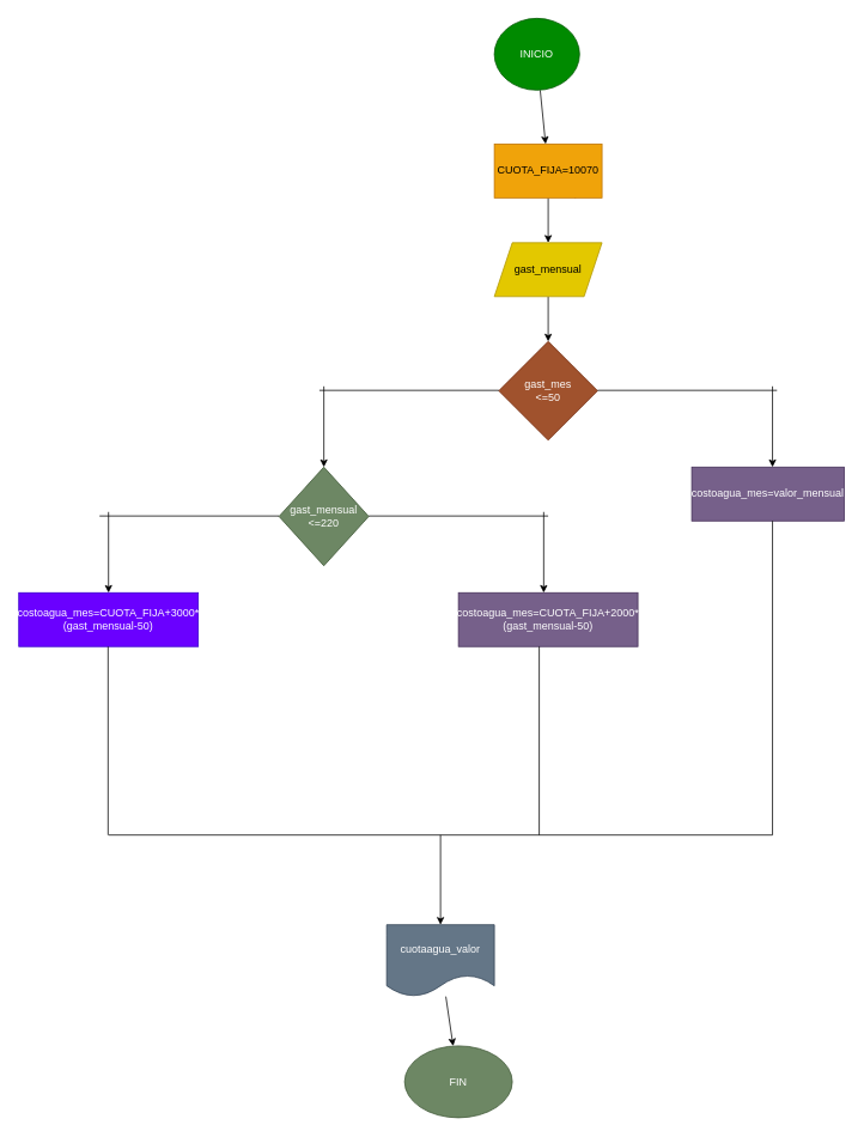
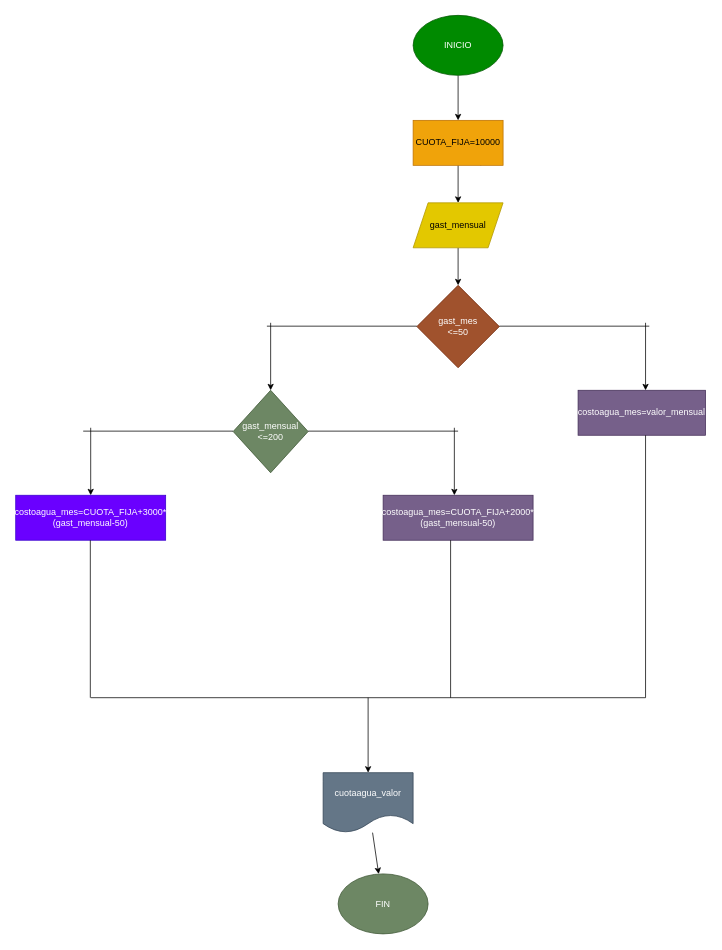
  <mxCell id="0" />
  <mxCell id="1" parent="0" />
  <mxCell id="2" value="" style="edgeStyle=none;html=1;" edge="1" parent="1" source="3" target="6"><mxGeometry relative="1" as="geometry" /></mxCell>
- <mxCell id="3" value="INICIO" style="ellipse;whiteSpace=wrap;html=1;fillColor=#008a00;fontColor=#ffffff;strokeColor=#005700;" vertex="1" parent="1"><mxGeometry x="550" y="20" width="95" height="80" as="geometry" /></mxCell>
+ <mxCell id="3" value="INICIO" style="ellipse;whiteSpace=wrap;html=1;fillColor=#008a00;fontColor=#ffffff;strokeColor=#005700;" vertex="1" parent="1"><mxGeometry x="550" y="20" width="120" height="80" as="geometry" /></mxCell>
  <mxCell id="4" style="edgeStyle=none;html=1;" edge="1" parent="1" source="6"><mxGeometry relative="1" as="geometry"><mxPoint x="620" y="200" as="targetPoint" /></mxGeometry></mxCell>
  <mxCell id="5" value="" style="edgeStyle=none;html=1;" edge="1" parent="1" source="6" target="8"><mxGeometry relative="1" as="geometry" /></mxCell>
- <mxCell id="6" value="CUOTA_FIJA=10070" style="rounded=0;whiteSpace=wrap;html=1;fillColor=#f0a30a;fontColor=#000000;strokeColor=#BD7000;" vertex="1" parent="1"><mxGeometry x="550" y="160" width="120" height="60" as="geometry" /></mxCell>
+ <mxCell id="6" value="CUOTA_FIJA=10000" style="rounded=0;whiteSpace=wrap;html=1;fillColor=#f0a30a;fontColor=#000000;strokeColor=#BD7000;" vertex="1" parent="1"><mxGeometry x="550" y="160" width="120" height="60" as="geometry" /></mxCell>
  <mxCell id="7" value="" style="edgeStyle=none;html=1;" edge="1" parent="1" source="8" target="9"><mxGeometry relative="1" as="geometry" /></mxCell>
  <mxCell id="8" value="gast_mensual" style="shape=parallelogram;perimeter=parallelogramPerimeter;whiteSpace=wrap;html=1;fixedSize=1;fillColor=#e3c800;fontColor=#000000;strokeColor=#B09500;" vertex="1" parent="1"><mxGeometry x="550" y="270" width="120" height="60" as="geometry" /></mxCell>
  <mxCell id="9" value="gast_mes&lt;br&gt;&amp;lt;=50" style="rhombus;whiteSpace=wrap;html=1;fillColor=#a0522d;fontColor=#ffffff;strokeColor=#6D1F00;" vertex="1" parent="1"><mxGeometry x="555" y="380" width="110" height="110" as="geometry" /></mxCell>
  <mxCell id="10" value="costoagua_mes=valor_mensual" style="rounded=0;whiteSpace=wrap;html=1;fillColor=#76608a;fontColor=#ffffff;strokeColor=#432D57;" vertex="1" parent="1"><mxGeometry x="770" y="520" width="170" height="60" as="geometry" /></mxCell>
  <mxCell id="11" value="" style="endArrow=none;html=1;" edge="1" parent="1"><mxGeometry width="50" height="50" relative="1" as="geometry"><mxPoint x="665" y="434.5" as="sourcePoint" /><mxPoint x="865" y="434.5" as="targetPoint" /></mxGeometry></mxCell>
  <mxCell id="12" value="" style="endArrow=classic;html=1;" edge="1" parent="1"><mxGeometry width="50" height="50" relative="1" as="geometry"><mxPoint x="860" y="430" as="sourcePoint" /><mxPoint x="860" y="520" as="targetPoint" /></mxGeometry></mxCell>
  <mxCell id="13" value="" style="endArrow=none;html=1;" edge="1" parent="1"><mxGeometry width="50" height="50" relative="1" as="geometry"><mxPoint x="355" y="434.5" as="sourcePoint" /><mxPoint x="555" y="434.5" as="targetPoint" /></mxGeometry></mxCell>
  <mxCell id="14" value="" style="endArrow=classic;html=1;" edge="1" parent="1"><mxGeometry width="50" height="50" relative="1" as="geometry"><mxPoint x="360" y="430" as="sourcePoint" /><mxPoint x="360" y="520" as="targetPoint" /></mxGeometry></mxCell>
- <mxCell id="15" value="gast_mensual&lt;br&gt;&amp;lt;=220" style="rhombus;whiteSpace=wrap;html=1;fillColor=#6d8764;fontColor=#ffffff;strokeColor=#3A5431;" vertex="1" parent="1"><mxGeometry x="310" y="520" width="100" height="110" as="geometry" /></mxCell>
+ <mxCell id="15" value="gast_mensual&lt;br&gt;&amp;lt;=200" style="rhombus;whiteSpace=wrap;html=1;fillColor=#6d8764;fontColor=#ffffff;strokeColor=#3A5431;" vertex="1" parent="1"><mxGeometry x="310" y="520" width="100" height="110" as="geometry" /></mxCell>
  <mxCell id="16" value="" style="endArrow=none;html=1;" edge="1" parent="1"><mxGeometry width="50" height="50" relative="1" as="geometry"><mxPoint x="410" y="574.5" as="sourcePoint" /><mxPoint x="610" y="574.5" as="targetPoint" /></mxGeometry></mxCell>
  <mxCell id="17" value="" style="endArrow=classic;html=1;" edge="1" parent="1"><mxGeometry width="50" height="50" relative="1" as="geometry"><mxPoint x="605" y="570" as="sourcePoint" /><mxPoint x="605" y="660" as="targetPoint" /></mxGeometry></mxCell>
  <mxCell id="18" value="costoagua_mes=CUOTA_FIJA+2000*(gast_mensual-50)" style="rounded=0;whiteSpace=wrap;html=1;fillColor=#76608a;fontColor=#ffffff;strokeColor=#432D57;" vertex="1" parent="1"><mxGeometry x="510" y="660" width="200" height="60" as="geometry" /></mxCell>
  <mxCell id="19" value="" style="endArrow=none;html=1;" edge="1" parent="1"><mxGeometry width="50" height="50" relative="1" as="geometry"><mxPoint x="110" y="574.5" as="sourcePoint" /><mxPoint x="310" y="574.5" as="targetPoint" /></mxGeometry></mxCell>
  <mxCell id="20" value="" style="endArrow=classic;html=1;" edge="1" parent="1"><mxGeometry width="50" height="50" relative="1" as="geometry"><mxPoint x="120" y="570" as="sourcePoint" /><mxPoint x="120" y="660" as="targetPoint" /></mxGeometry></mxCell>
  <mxCell id="21" value="costoagua_mes=CUOTA_FIJA+3000*(gast_mensual-50)" style="rounded=0;whiteSpace=wrap;html=1;fillColor=#6a00ff;fontColor=#ffffff;strokeColor=#3700CC;" vertex="1" parent="1"><mxGeometry x="20" y="660" width="200" height="60" as="geometry" /></mxCell>
  <mxCell id="22" value="" style="endArrow=none;html=1;" edge="1" parent="1"><mxGeometry width="50" height="50" relative="1" as="geometry"><mxPoint x="119.5" y="930" as="sourcePoint" /><mxPoint x="119.5" y="720" as="targetPoint" /></mxGeometry></mxCell>
  <mxCell id="23" value="" style="endArrow=none;html=1;" edge="1" parent="1"><mxGeometry width="50" height="50" relative="1" as="geometry"><mxPoint x="600" y="930" as="sourcePoint" /><mxPoint x="600" y="720" as="targetPoint" /></mxGeometry></mxCell>
  <mxCell id="24" value="" style="endArrow=none;html=1;" edge="1" parent="1"><mxGeometry width="50" height="50" relative="1" as="geometry"><mxPoint x="860" y="930" as="sourcePoint" /><mxPoint x="860" y="580" as="targetPoint" /></mxGeometry></mxCell>
  <mxCell id="25" value="" style="endArrow=none;html=1;" edge="1" parent="1"><mxGeometry width="50" height="50" relative="1" as="geometry"><mxPoint x="120" y="930" as="sourcePoint" /><mxPoint x="860" y="930" as="targetPoint" /></mxGeometry></mxCell>
  <mxCell id="26" value="" style="endArrow=classic;html=1;" edge="1" parent="1"><mxGeometry width="50" height="50" relative="1" as="geometry"><mxPoint x="490" y="930" as="sourcePoint" /><mxPoint x="490" y="1030" as="targetPoint" /></mxGeometry></mxCell>
  <mxCell id="27" value="" style="edgeStyle=none;html=1;" edge="1" parent="1" source="28" target="29"><mxGeometry relative="1" as="geometry" /></mxCell>
  <mxCell id="28" value="cuotaagua_valor" style="shape=document;whiteSpace=wrap;html=1;boundedLbl=1;fillColor=#647687;fontColor=#ffffff;strokeColor=#314354;" vertex="1" parent="1"><mxGeometry x="430" y="1030" width="120" height="80" as="geometry" /></mxCell>
  <mxCell id="29" value="FIN" style="ellipse;whiteSpace=wrap;html=1;fillColor=#6d8764;fontColor=#ffffff;strokeColor=#3A5431;" vertex="1" parent="1"><mxGeometry x="450" y="1165" width="120" height="80" as="geometry" /></mxCell>
